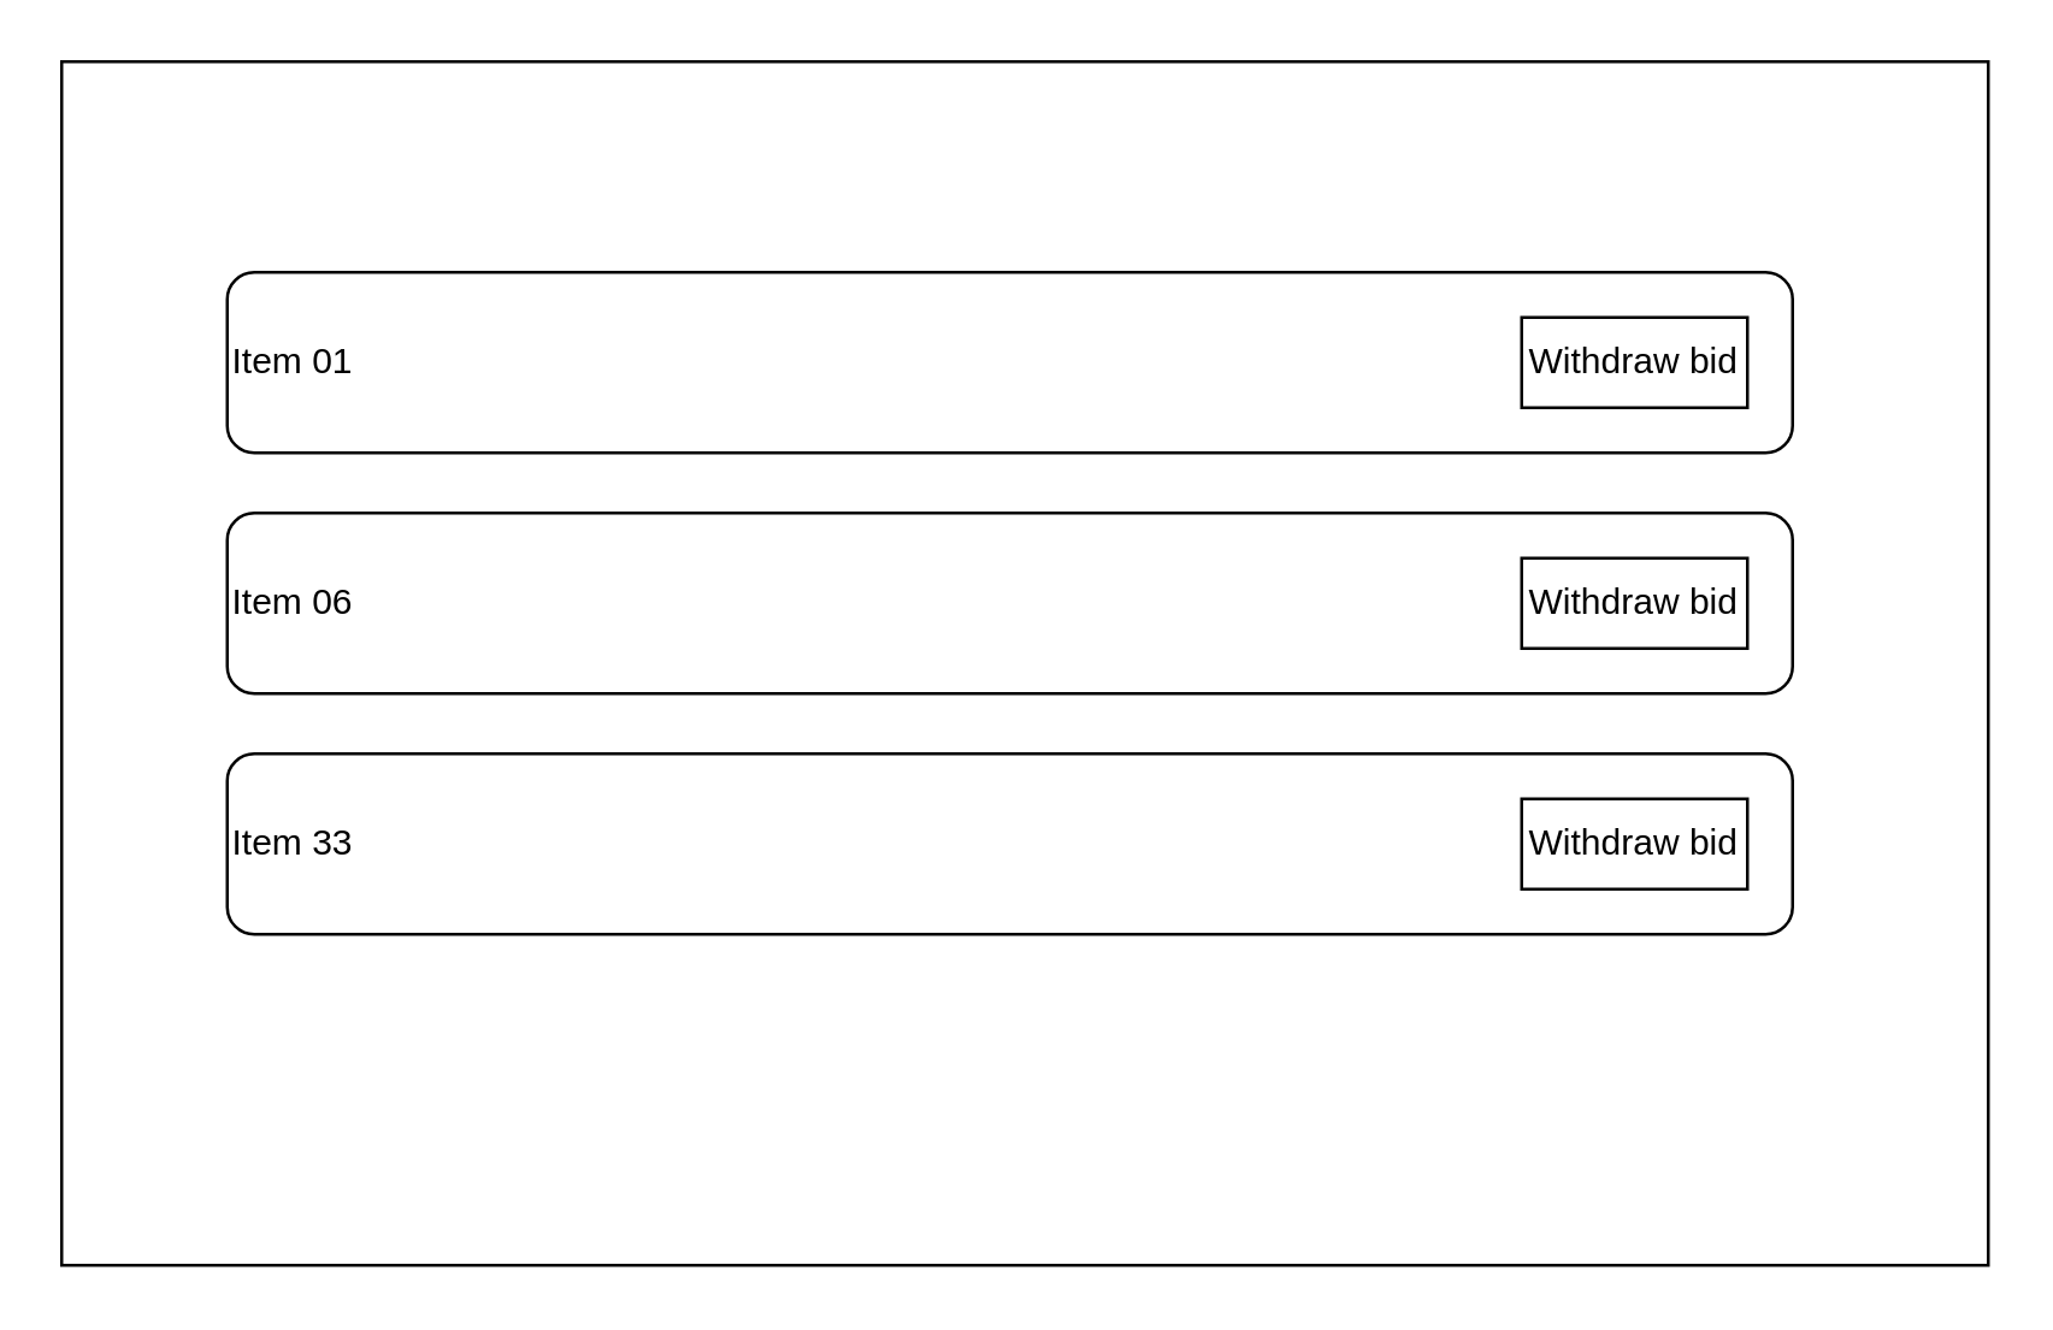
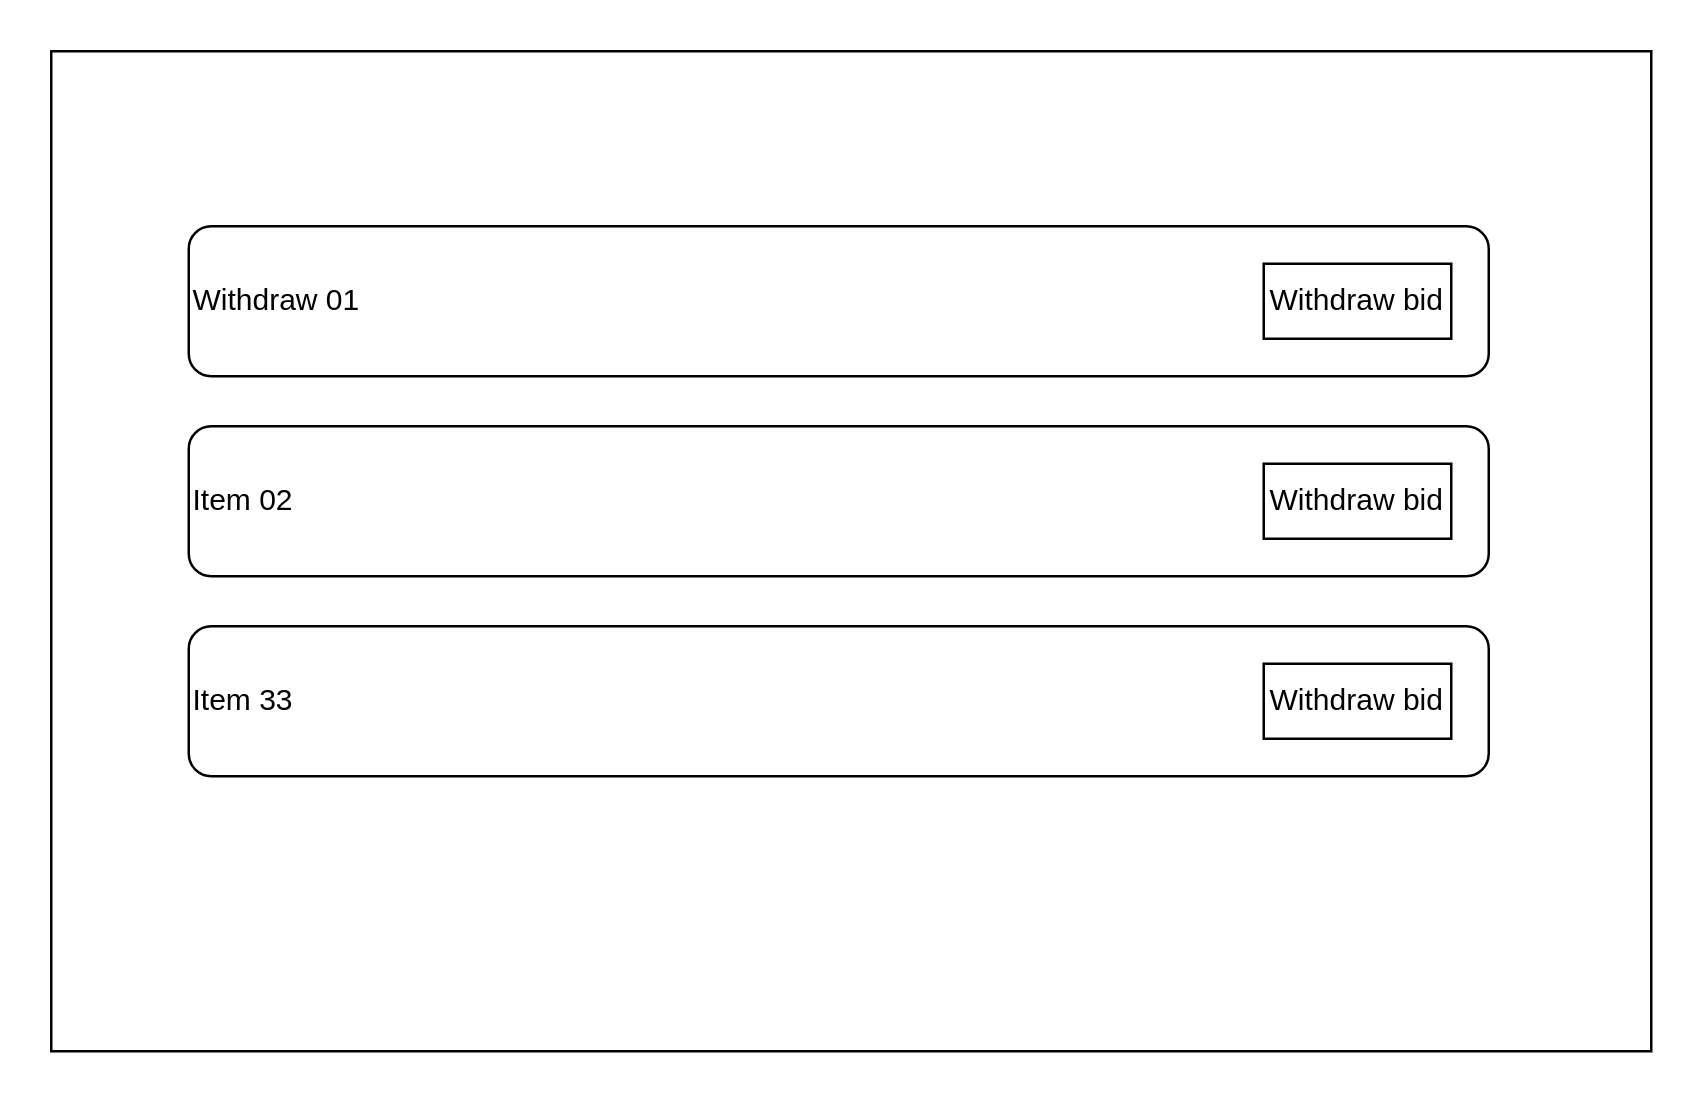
  <mxCell id="0" />
  <mxCell id="1" parent="0" />
  <mxCell id="2" value="" style="rounded=0;whiteSpace=wrap;html=1;fillColor=none;" vertex="1" parent="1"><mxGeometry x="20" y="20" width="640" height="400" as="geometry" /></mxCell>
- <mxCell id="3" value="Item 01" style="rounded=1;whiteSpace=wrap;html=1;align=left;" vertex="1" parent="1"><mxGeometry x="75" y="90" width="520" height="60" as="geometry" /></mxCell>
+ <mxCell id="3" value="Withdraw 01" style="rounded=1;whiteSpace=wrap;html=1;align=left;" vertex="1" parent="1"><mxGeometry x="75" y="90" width="520" height="60" as="geometry" /></mxCell>
  <mxCell id="4" value="Withdraw bid" style="rounded=0;whiteSpace=wrap;html=1;" vertex="1" parent="1"><mxGeometry x="505" y="105" width="75" height="30" as="geometry" /></mxCell>
- <mxCell id="5" value="Item 06" style="rounded=1;whiteSpace=wrap;html=1;align=left;" vertex="1" parent="1"><mxGeometry x="75" y="170" width="520" height="60" as="geometry" /></mxCell>
+ <mxCell id="5" value="Item 02" style="rounded=1;whiteSpace=wrap;html=1;align=left;" vertex="1" parent="1"><mxGeometry x="75" y="170" width="520" height="60" as="geometry" /></mxCell>
  <mxCell id="6" value="Item 33" style="rounded=1;whiteSpace=wrap;html=1;align=left;" vertex="1" parent="1"><mxGeometry x="75" y="250" width="520" height="60" as="geometry" /></mxCell>
  <mxCell id="7" value="Withdraw bid" style="rounded=0;whiteSpace=wrap;html=1;" vertex="1" parent="1"><mxGeometry x="505" y="185" width="75" height="30" as="geometry" /></mxCell>
  <mxCell id="8" value="Withdraw bid" style="rounded=0;whiteSpace=wrap;html=1;" vertex="1" parent="1"><mxGeometry x="505" y="265" width="75" height="30" as="geometry" /></mxCell>
